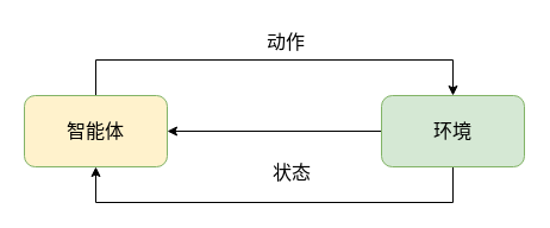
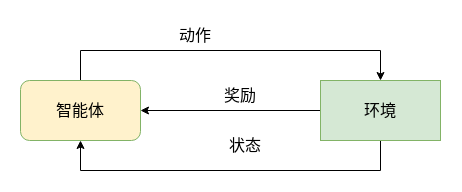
  <mxCell id="0" />
  <mxCell id="1" parent="0" />
  <mxCell id="2" style="edgeStyle=orthogonalEdgeStyle;rounded=0;orthogonalLoop=1;jettySize=auto;html=1;exitX=0.5;exitY=0;exitDx=0;exitDy=0;entryX=0.5;entryY=0;entryDx=0;entryDy=0;fontSize=16;" edge="1" parent="1" source="3" target="6"><mxGeometry relative="1" as="geometry"><Array as="points"><mxPoint x="80" y="50" /><mxPoint x="380" y="50" /></Array></mxGeometry></mxCell>
  <mxCell id="3" value="智能体" style="rounded=1;whiteSpace=wrap;html=1;fontSize=16;fillColor=#fff2cc;strokeColor=#82b366;" vertex="1" parent="1"><mxGeometry x="20" y="80" width="120" height="60" as="geometry" /></mxCell>
  <mxCell id="4" style="edgeStyle=orthogonalEdgeStyle;rounded=0;orthogonalLoop=1;jettySize=auto;html=1;exitX=0;exitY=0.5;exitDx=0;exitDy=0;entryX=1;entryY=0.5;entryDx=0;entryDy=0;fontSize=16;" edge="1" parent="1" source="6" target="3"><mxGeometry relative="1" as="geometry" /></mxCell>
  <mxCell id="5" style="edgeStyle=orthogonalEdgeStyle;rounded=0;orthogonalLoop=1;jettySize=auto;html=1;exitX=0.5;exitY=1;exitDx=0;exitDy=0;entryX=0.5;entryY=1;entryDx=0;entryDy=0;fontSize=16;" edge="1" parent="1" source="6" target="3"><mxGeometry relative="1" as="geometry"><Array as="points"><mxPoint x="380" y="170" /><mxPoint x="80" y="170" /></Array></mxGeometry></mxCell>
- <mxCell id="6" value="环境" style="rounded=1;whiteSpace=wrap;html=1;fontSize=16;fillColor=#d5e8d4;strokeColor=#82b366;" vertex="1" parent="1"><mxGeometry x="320" y="80" width="120" height="60" as="geometry" /></mxCell>
- <mxCell id="7" value="动作" style="text;html=1;strokeColor=none;fillColor=none;align=center;verticalAlign=middle;whiteSpace=wrap;rounded=0;fontSize=16;" vertex="1" parent="1"><mxGeometry x="210" y="20" width="60" height="30" as="geometry" /></mxCell>
+ <mxCell id="6" value="环境" style="whiteSpace=wrap;html=1;fontSize=16;fillColor=#d5e8d4;strokeColor=#82b366;rounded=0;" vertex="1" parent="1"><mxGeometry x="320" y="80" width="120" height="60" as="geometry" /></mxCell>
+ <mxCell id="7" value="动作" style="text;html=1;strokeColor=none;fillColor=none;align=center;verticalAlign=middle;whiteSpace=wrap;rounded=0;fontSize=16;" vertex="1" parent="1"><mxGeometry x="165" y="20" width="60" height="30" as="geometry" /></mxCell>
+ <mxCell id="8" value="奖励" style="text;html=1;strokeColor=none;fillColor=none;align=center;verticalAlign=middle;whiteSpace=wrap;rounded=0;fontSize=16;" vertex="1" parent="1"><mxGeometry x="210" y="80" width="60" height="30" as="geometry" /></mxCell>
  <mxCell id="9" value="状态" style="text;html=1;strokeColor=none;fillColor=none;align=center;verticalAlign=middle;whiteSpace=wrap;rounded=0;fontSize=16;" vertex="1" parent="1"><mxGeometry x="215" y="130" width="60" height="30" as="geometry" /></mxCell>
